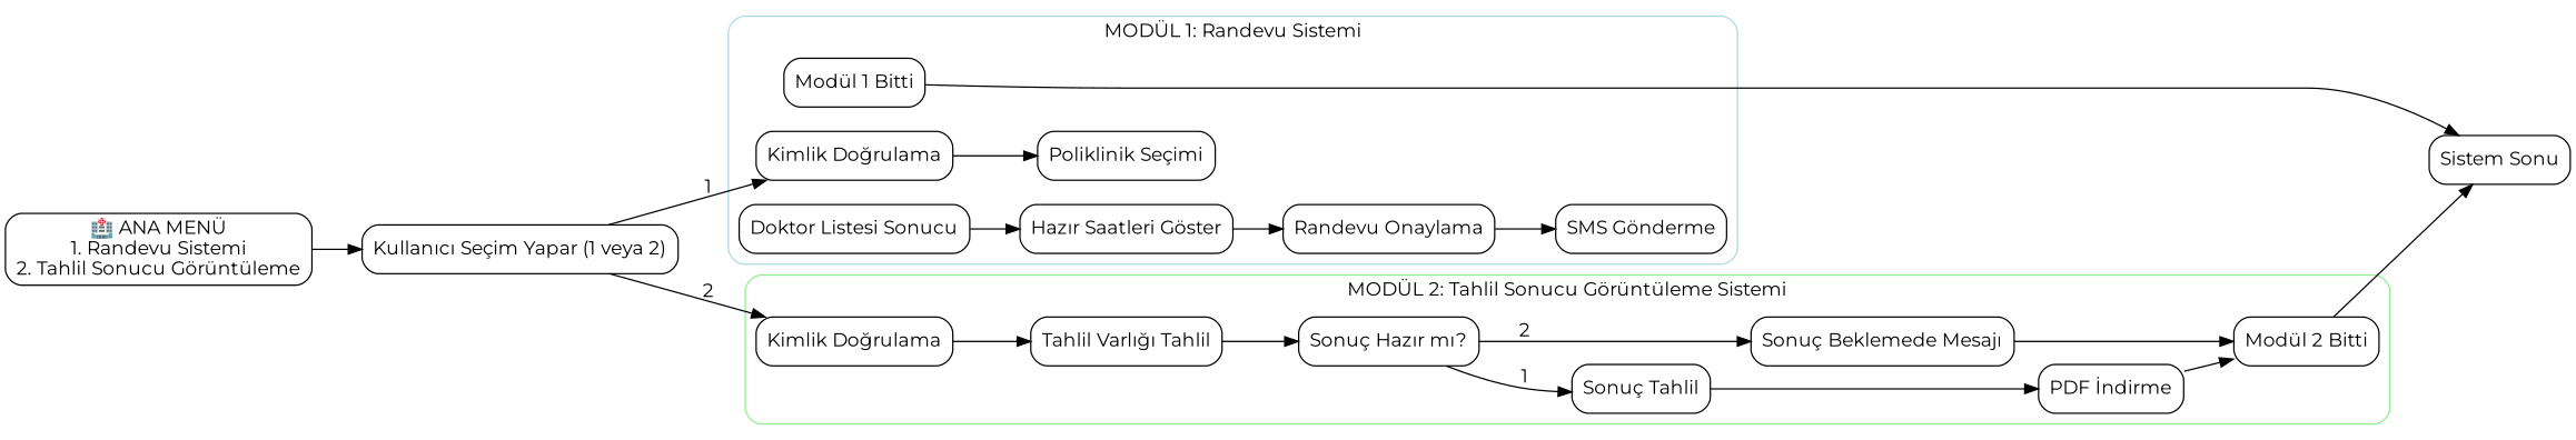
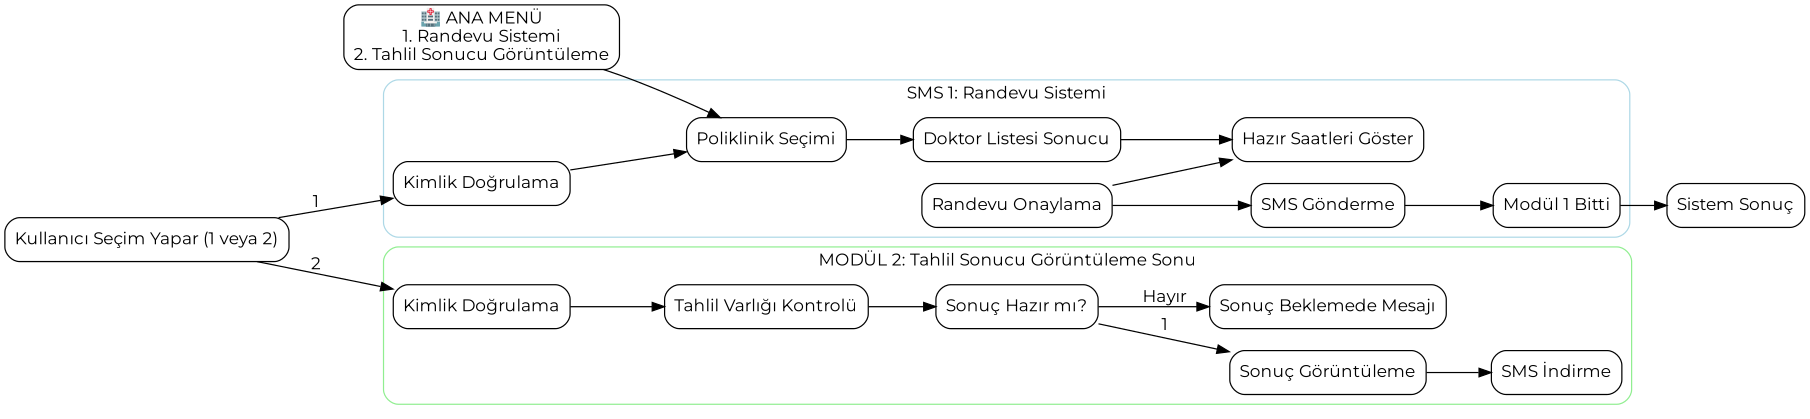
  digraph {
    fontname=Montserrat
    rankdir=LR
    node [fontname=Montserrat shape=rectangle style=rounded]
    edge [fontname=Montserrat]
    n1 [label="Kimlik Doğrulama"]
    n2 [label="Poliklinik Seçimi"]
    n3 [label="Doktor Listesi Sonucu"]
    n4 [label="Hazır Saatleri Göster"]
    n5 [label="Randevu Onaylama"]
    n6 [label="SMS Gönderme"]
    n7 [label="Modül 1 Bitti"]
    n8 [label="Kimlik Doğrulama"]
-   n9 [label="Tahlil Varlığı Tahlil"]
+   n9 [label="Tahlil Varlığı Kontrolü"]
    n10 [label="Sonuç Hazır mı?"]
-   n11 [label="Sonuç Tahlil"]
+   n11 [label="Sonuç Görüntüleme"]
    n12 [label="Sonuç Beklemede Mesajı"]
-   n13 [label="PDF İndirme"]
-   n14 [label="Modül 2 Bitti"]
-   n15 [label="Sistem Sonu"]
+   n13 [label="SMS İndirme"]
+   n15 [label="Sistem Sonuç"]
    n16 [label="🏥 ANA MENÜ\n1. Randevu Sistemi\n2. Tahlil Sonucu Görüntüleme"]
    n17 [label="Kullanıcı Seçim Yapar (1 veya 2)"]
    subgraph cluster_1 {
      color=lightblue
-     label="MODÜL 1: Randevu Sistemi"
+     label="SMS 1: Randevu Sistemi"
      style=rounded
      n1
      n2
      n3
      n4
      n5
      n6
      n7
    }
    subgraph cluster_2 {
      color=lightgreen
-     label="MODÜL 2: Tahlil Sonucu Görüntüleme Sistemi"
+     label="MODÜL 2: Tahlil Sonucu Görüntüleme Sonu"
      style=rounded
      n8
      n9
      n10
      n11
      n12
      n13
-     n14
    }
    n1 -> n2
+   n2 -> n3
    n3 -> n4
-   n4 -> n5
+   n5 -> n4
    n5 -> n6
+   n6 -> n7
    n7 -> n15
    n8 -> n9
    n9 -> n10
    n10 -> n11 [label=1]
-   n10 -> n12 [label=2]
+   n10 -> n12 [label="Hayır"]
    n11 -> n13
-   n12 -> n14
-   n13 -> n14
-   n14 -> n15
-   n16 -> n17
+   n16 -> n2
    n17 -> n1 [label=1]
    n17 -> n8 [label=2]
  }
